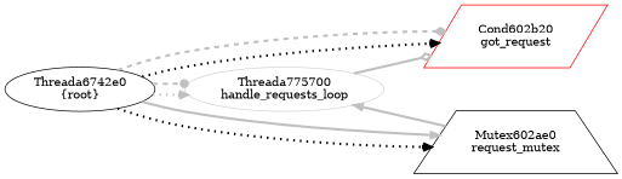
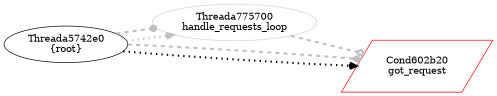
  digraph {
    rankdir=LR
    node [color=black]
    edge [arrowhead=open color=grey penwidth=3]
    n1 [color=lightgrey label="Threada775700\nhandle_requests_loop"]
    n2 [color=red label="Cond602b20\ngot_request" shape=parallelogram]
-   n3 [label="Mutex602ae0\nrequest_mutex" shape=trapezium]
-   n4 [label="Threada6742e0\n{root}"]
-   n1 -> n2 [arrowhead=odiamond]
-   n1 -> n3 [dir=back arrowhead=""]
+   n4 [label="Threada5742e0\n{root}"]
+   n1 -> n2 [arrowhead=odiamond style=dashed]
    n4 -> n1 [style=dotted]
    n4 -> n1 [arrowhead=dot style=dashed]
    n4 -> n2 [style=dotted color=""]
    n4 -> n2 [arrowhead=diamond style=dashed]
-   n4 -> n3 [style=dotted color=""]
-   n4 -> n3 [arrowhead=""]
  }
